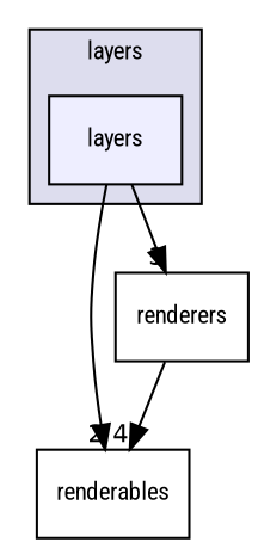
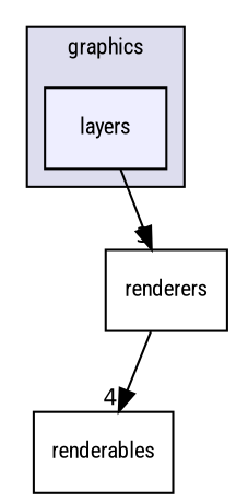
  digraph {
    compound=true
    fontname="Roboto Condensed"
    node [fontname="Roboto Condensed" fontsize=10 shape=box]
    edge [fontname="Roboto Condensed" labeldistance=1.5 labelfontname=Helvetica labelfontsize=10]
    n1 [fillcolor="#eeeeff" label=layers pencolor=black style=filled]
    n2 [label=renderables]
    n3 [label=renderers]
    subgraph cluster_1 {
      bgcolor="#ddddee"
      fontsize=10
-     label=layers
+     label=graphics
      pencolor=black
      n1
    }
-   n1 -> n2 [headlabel=2]
    n1 -> n3 [headlabel=3]
    n3 -> n2 [headlabel=4]
  }
